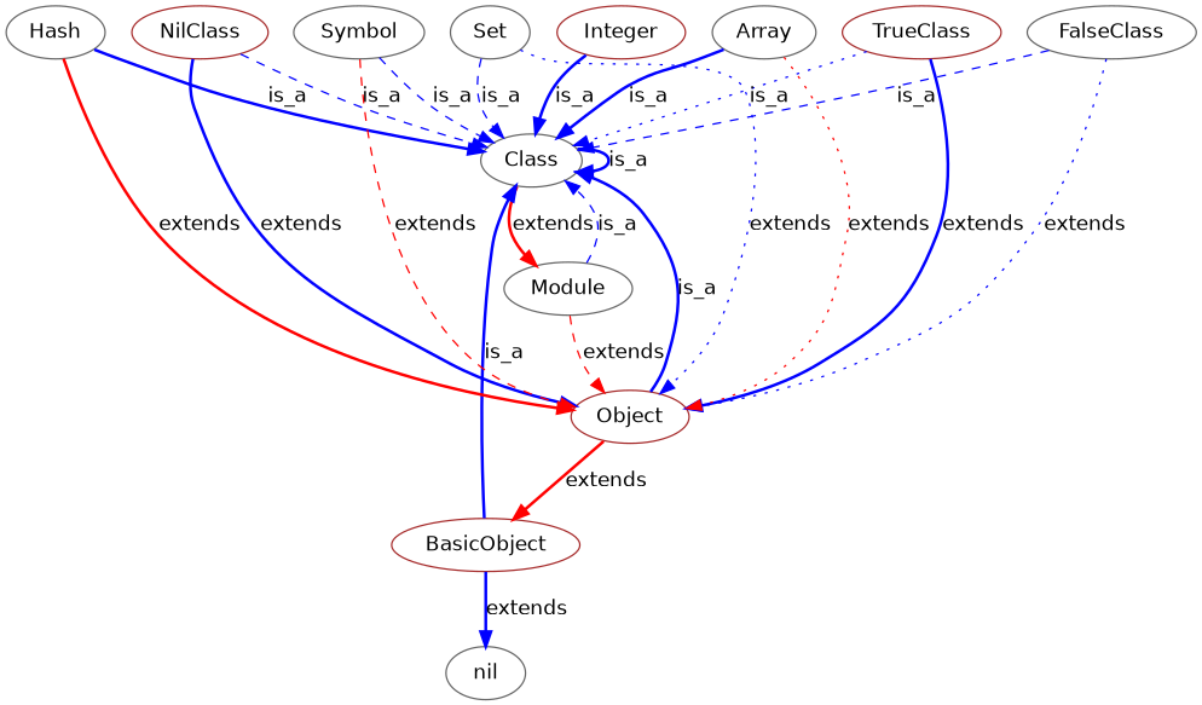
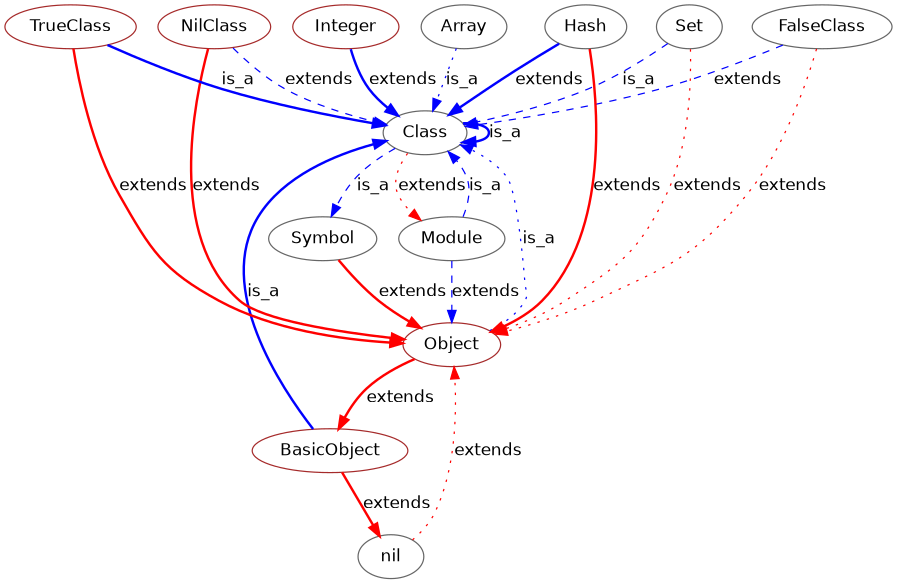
  digraph {
    fontname="DejaVu Sans"
    node [color=gray40 fontname="DejaVu Sans"]
    edge [color=blue fontname="DejaVu Sans" style=bold]
    Integer [color=brown]
    Class
    Module
    Object [color=brown]
    BasicObject [color=brown]
    nil
    NilClass [color=brown]
    TrueClass [color=brown]
    FalseClass
    Array
    Hash
    Symbol
    Set
-   Integer -> Class [label=is_a]
+   Integer -> Class [label=extends]
    Class -> Class [label=is_a]
-   Class -> Module [color=red label=extends]
+   Class -> Module [color=red label=extends style=dotted]
    Module -> Class [label=is_a style=dashed]
-   Module -> Object [color=red label=extends style=dashed]
-   Object -> Class [label=is_a]
+   Module -> Object [label=extends style=dashed]
+   Object -> Class [label=is_a style=dotted]
    Object -> BasicObject [color=red label=extends]
    BasicObject -> Class [label=is_a]
-   BasicObject -> nil [label=extends]
-   NilClass -> Class [label=is_a style=dashed]
-   NilClass -> Object [label=extends]
-   TrueClass -> Class [label=is_a style=dotted]
-   TrueClass -> Object [label=extends]
-   FalseClass -> Class [label=is_a style=dashed]
-   FalseClass -> Object [label=extends style=dotted]
-   Array -> Class [label=is_a]
-   Array -> Object [color=red label=extends style=dotted]
-   Hash -> Class [label=is_a]
+   BasicObject -> nil [color=red label=extends]
+   NilClass -> Class [label=extends style=dashed]
+   NilClass -> Object [color=red label=extends]
+   TrueClass -> Class [label=is_a]
+   TrueClass -> Object [color=red label=extends]
+   FalseClass -> Class [label=extends style=dashed]
+   FalseClass -> Object [color=red label=extends style=dotted]
+   Array -> Class [label=is_a style=dotted]
+   nil -> Object [color=red label=extends style=dotted]
+   Hash -> Class [label=extends]
    Hash -> Object [color=red label=extends]
-   Symbol -> Class [label=is_a style=dashed]
-   Symbol -> Object [color=red label=extends style=dashed]
+   Class -> Symbol [label=is_a style=dashed]
+   Symbol -> Object [color=red label=extends]
    Set -> Class [label=is_a style=dashed]
-   Set -> Object [label=extends style=dotted]
+   Set -> Object [color=red label=extends style=dotted]
  }
